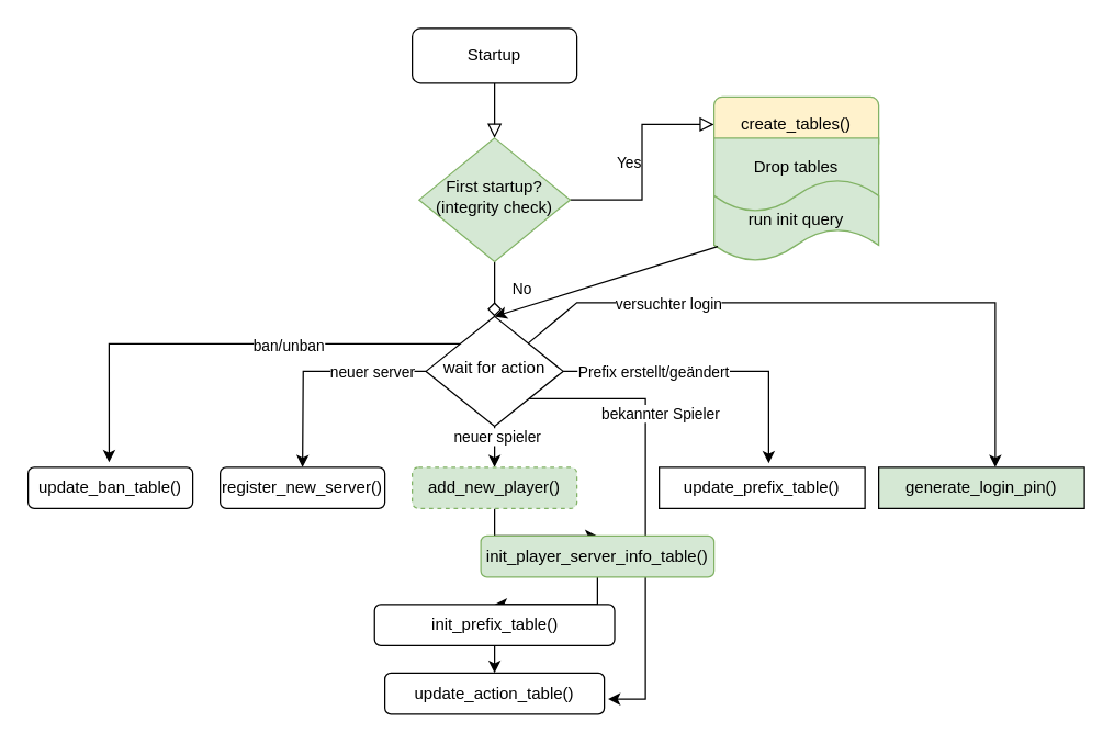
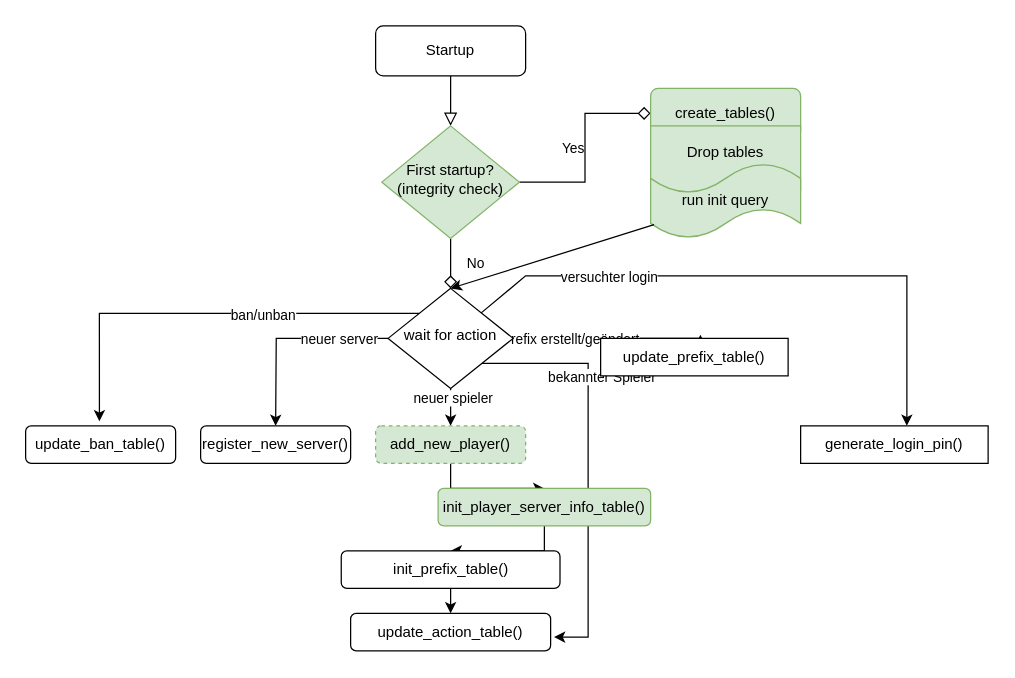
  <mxCell id="0" />
  <mxCell id="1" parent="0" />
  <mxCell id="2" value="" style="rounded=0;html=1;jettySize=auto;orthogonalLoop=1;fontSize=11;endArrow=block;endFill=0;endSize=8;strokeWidth=1;shadow=0;labelBackgroundColor=none;edgeStyle=orthogonalEdgeStyle;" parent="1" source="3" target="6" edge="1"><mxGeometry relative="1" as="geometry" /></mxCell>
  <mxCell id="3" value="&lt;div&gt;Startup&lt;/div&gt;" style="rounded=1;whiteSpace=wrap;html=1;fontSize=12;glass=0;strokeWidth=1;shadow=0;" parent="1" vertex="1"><mxGeometry x="300" y="20" width="120" height="40" as="geometry" /></mxCell>
  <mxCell id="4" value="No" style="rounded=0;html=1;jettySize=auto;orthogonalLoop=1;fontSize=11;endArrow=diamond;endFill=0;endSize=8;strokeWidth=1;shadow=0;labelBackgroundColor=none;edgeStyle=orthogonalEdgeStyle;" parent="1" source="6" target="18" edge="1"><mxGeometry y="20" relative="1" as="geometry"><mxPoint as="offset" /><Array as="points"><mxPoint x="360" y="190" /></Array></mxGeometry></mxCell>
- <mxCell id="5" value="Yes" style="edgeStyle=orthogonalEdgeStyle;rounded=0;html=1;jettySize=auto;orthogonalLoop=1;fontSize=11;endArrow=block;endFill=0;endSize=8;strokeWidth=1;shadow=0;labelBackgroundColor=none;" parent="1" source="6" target="7" edge="1"><mxGeometry y="10" relative="1" as="geometry"><mxPoint as="offset" /></mxGeometry></mxCell>
+ <mxCell id="5" value="Yes" style="edgeStyle=orthogonalEdgeStyle;rounded=0;html=1;jettySize=auto;orthogonalLoop=1;fontSize=11;endArrow=diamond;endFill=0;endSize=8;strokeWidth=1;shadow=0;labelBackgroundColor=none;" parent="1" source="6" target="7" edge="1"><mxGeometry y="10" relative="1" as="geometry"><mxPoint as="offset" /></mxGeometry></mxCell>
  <mxCell id="6" value="&lt;div&gt;First startup?&lt;/div&gt;&lt;div&gt;(integrity check)&lt;br&gt;&lt;/div&gt;" style="rhombus;whiteSpace=wrap;html=1;shadow=0;fontFamily=Helvetica;fontSize=12;align=center;strokeWidth=1;spacing=6;spacingTop=-4;fillColor=#d5e8d4;strokeColor=#82b366;" parent="1" vertex="1"><mxGeometry x="305" y="100" width="110" height="90" as="geometry" /></mxCell>
- <mxCell id="7" value="&lt;div&gt;create_tables()&lt;/div&gt;" style="rounded=1;whiteSpace=wrap;html=1;fontSize=12;glass=0;strokeWidth=1;shadow=0;fillColor=#fff2cc;strokeColor=#82b366;" parent="1" vertex="1"><mxGeometry x="520" y="70" width="120" height="40" as="geometry" /></mxCell>
+ <mxCell id="7" value="&lt;div&gt;create_tables()&lt;/div&gt;" style="rounded=1;whiteSpace=wrap;html=1;fontSize=12;glass=0;strokeWidth=1;shadow=0;fillColor=#d5e8d4;strokeColor=#82b366;" parent="1" vertex="1"><mxGeometry x="520" y="70" width="120" height="40" as="geometry" /></mxCell>
  <mxCell id="8" style="edgeStyle=orthogonalEdgeStyle;rounded=0;orthogonalLoop=1;jettySize=auto;html=1;exitX=0;exitY=0.5;exitDx=0;exitDy=0;" edge="1" parent="1" source="18"><mxGeometry relative="1" as="geometry"><mxPoint x="220" y="340" as="targetPoint" /></mxGeometry></mxCell>
  <mxCell id="9" value="neuer server" style="edgeLabel;html=1;align=center;verticalAlign=middle;resizable=0;points=[];" vertex="1" connectable="0" parent="8"><mxGeometry x="-0.049" relative="1" as="geometry"><mxPoint x="36" as="offset" /></mxGeometry></mxCell>
  <mxCell id="10" style="edgeStyle=orthogonalEdgeStyle;rounded=0;orthogonalLoop=1;jettySize=auto;html=1;exitX=0.5;exitY=1;exitDx=0;exitDy=0;entryX=0.5;entryY=0;entryDx=0;entryDy=0;" edge="1" parent="1" source="18" target="23"><mxGeometry relative="1" as="geometry"><mxPoint x="360" y="340" as="targetPoint" /></mxGeometry></mxCell>
  <mxCell id="11" value="neuer spieler" style="edgeLabel;html=1;align=center;verticalAlign=middle;resizable=0;points=[];" vertex="1" connectable="0" parent="10"><mxGeometry x="-0.559" y="1" relative="1" as="geometry"><mxPoint as="offset" /></mxGeometry></mxCell>
  <mxCell id="12" style="edgeStyle=orthogonalEdgeStyle;rounded=0;orthogonalLoop=1;jettySize=auto;html=1;exitX=1;exitY=1;exitDx=0;exitDy=0;entryX=1.017;entryY=0.633;entryDx=0;entryDy=0;entryPerimeter=0;" edge="1" parent="1" source="18" target="29"><mxGeometry relative="1" as="geometry"><mxPoint x="540" y="510" as="targetPoint" /><Array as="points"><mxPoint x="470" y="290" /><mxPoint x="470" y="509" /></Array></mxGeometry></mxCell>
  <mxCell id="13" value="bekannter Spieler" style="edgeLabel;html=1;align=center;verticalAlign=middle;resizable=0;points=[];" vertex="1" connectable="0" parent="12"><mxGeometry x="-0.043" y="1" relative="1" as="geometry"><mxPoint x="9" y="-64" as="offset" /></mxGeometry></mxCell>
  <mxCell id="14" style="edgeStyle=orthogonalEdgeStyle;rounded=0;orthogonalLoop=1;jettySize=auto;html=1;exitX=1;exitY=0.5;exitDx=0;exitDy=0;entryX=0.532;entryY=-0.098;entryDx=0;entryDy=0;entryPerimeter=0;" edge="1" parent="1" source="18" target="30"><mxGeometry relative="1" as="geometry"><mxPoint x="620" y="310" as="targetPoint" /><Array as="points"><mxPoint x="560" y="270" /></Array></mxGeometry></mxCell>
  <mxCell id="15" value="Prefix erstellt/geändert" style="edgeLabel;html=1;align=center;verticalAlign=middle;resizable=0;points=[];" vertex="1" connectable="0" parent="14"><mxGeometry x="-0.405" relative="1" as="geometry"><mxPoint as="offset" /></mxGeometry></mxCell>
  <mxCell id="16" style="edgeStyle=orthogonalEdgeStyle;rounded=0;orthogonalLoop=1;jettySize=auto;html=1;exitX=0;exitY=0;exitDx=0;exitDy=0;entryX=0.492;entryY=-0.121;entryDx=0;entryDy=0;entryPerimeter=0;" edge="1" parent="1" source="18" target="35"><mxGeometry relative="1" as="geometry"><mxPoint x="120" y="375" as="targetPoint" /></mxGeometry></mxCell>
  <mxCell id="17" value="ban/unban" style="edgeLabel;html=1;align=center;verticalAlign=middle;resizable=0;points=[];" vertex="1" connectable="0" parent="16"><mxGeometry x="-0.185" y="1" relative="1" as="geometry"><mxPoint x="14" as="offset" /></mxGeometry></mxCell>
  <mxCell id="18" value="&lt;div&gt;wait for action&lt;/div&gt;" style="rhombus;whiteSpace=wrap;html=1;shadow=0;fontFamily=Helvetica;fontSize=12;align=center;strokeWidth=1;spacing=6;spacingTop=-4;" parent="1" vertex="1"><mxGeometry x="310" y="230" width="100" height="80" as="geometry" /></mxCell>
  <mxCell id="19" value="&lt;div&gt;Drop tables&lt;/div&gt;" style="shape=document;whiteSpace=wrap;html=1;boundedLbl=1;fillColor=#d5e8d4;strokeColor=#82b366;" vertex="1" parent="1"><mxGeometry x="520" y="100" width="120" height="60" as="geometry" /></mxCell>
  <mxCell id="20" value="run init query" style="shape=tape;whiteSpace=wrap;html=1;fillColor=#d5e8d4;strokeColor=#82b366;" vertex="1" parent="1"><mxGeometry x="520" y="130" width="120" height="60" as="geometry" /></mxCell>
  <mxCell id="21" value="register_new_server()" style="rounded=1;whiteSpace=wrap;html=1;" vertex="1" parent="1"><mxGeometry x="160" y="340" width="120" height="30" as="geometry" /></mxCell>
  <mxCell id="22" value="" style="edgeStyle=orthogonalEdgeStyle;rounded=0;orthogonalLoop=1;jettySize=auto;html=1;" edge="1" parent="1" source="23" target="26"><mxGeometry relative="1" as="geometry" /></mxCell>
  <mxCell id="23" value="add_new_player()" style="rounded=1;whiteSpace=wrap;html=1;fillColor=#d5e8d4;strokeColor=#82b366;dashed=1;" vertex="1" parent="1"><mxGeometry x="300" y="340" width="120" height="30" as="geometry" /></mxCell>
  <mxCell id="24" style="edgeStyle=orthogonalEdgeStyle;rounded=0;orthogonalLoop=1;jettySize=auto;html=1;exitX=0.5;exitY=1;exitDx=0;exitDy=0;" edge="1" parent="1" source="23" target="23"><mxGeometry relative="1" as="geometry" /></mxCell>
  <mxCell id="25" value="" style="edgeStyle=orthogonalEdgeStyle;rounded=0;orthogonalLoop=1;jettySize=auto;html=1;" edge="1" parent="1" source="26" target="28"><mxGeometry relative="1" as="geometry" /></mxCell>
  <mxCell id="26" value="init_player_server_info_table()" style="whiteSpace=wrap;html=1;rounded=1;fillColor=#d5e8d4;strokeColor=#82b366;" vertex="1" parent="1"><mxGeometry x="350" y="390" width="170" height="30" as="geometry" /></mxCell>
  <mxCell id="27" value="" style="edgeStyle=orthogonalEdgeStyle;rounded=0;orthogonalLoop=1;jettySize=auto;html=1;" edge="1" parent="1" source="28"><mxGeometry relative="1" as="geometry"><mxPoint x="360" y="490" as="targetPoint" /></mxGeometry></mxCell>
  <mxCell id="28" value="init_prefix_table()" style="whiteSpace=wrap;html=1;rounded=1;" vertex="1" parent="1"><mxGeometry x="272.5" y="440" width="175" height="30" as="geometry" /></mxCell>
  <mxCell id="29" value="update_action_table()" style="rounded=1;whiteSpace=wrap;html=1;" vertex="1" parent="1"><mxGeometry x="280" y="490" width="160" height="30" as="geometry" /></mxCell>
- <mxCell id="30" value="update_prefix_table()" style="rounded=0;whiteSpace=wrap;html=1;" vertex="1" parent="1"><mxGeometry x="480" y="340" width="150" height="30" as="geometry" /></mxCell>
+ <mxCell id="30" value="update_prefix_table()" style="rounded=0;whiteSpace=wrap;html=1;" vertex="1" parent="1"><mxGeometry x="480" y="270" width="150" height="30" as="geometry" /></mxCell>
  <mxCell id="31" value="" style="endArrow=classic;html=1;rounded=0;exitX=0.023;exitY=0.817;exitDx=0;exitDy=0;exitPerimeter=0;entryX=0.5;entryY=0;entryDx=0;entryDy=0;" edge="1" parent="1" source="20" target="18"><mxGeometry width="50" height="50" relative="1" as="geometry"><mxPoint x="430" y="300" as="sourcePoint" /><mxPoint x="480" y="250" as="targetPoint" /></mxGeometry></mxCell>
  <mxCell id="32" value="" style="endArrow=classic;html=1;rounded=0;" edge="1" parent="1" source="18"><mxGeometry width="50" height="50" relative="1" as="geometry"><mxPoint x="410" y="250" as="sourcePoint" /><mxPoint x="725" y="340" as="targetPoint" /><Array as="points"><mxPoint x="420" y="220" /><mxPoint x="725" y="220" /><mxPoint x="725" y="340" /></Array></mxGeometry></mxCell>
  <mxCell id="33" value="versuchter login" style="edgeLabel;html=1;align=center;verticalAlign=middle;resizable=0;points=[];" vertex="1" connectable="0" parent="32"><mxGeometry x="-0.519" relative="1" as="geometry"><mxPoint as="offset" /></mxGeometry></mxCell>
- <mxCell id="34" value="&lt;div&gt;generate_login_pin()&lt;/div&gt;" style="rounded=0;whiteSpace=wrap;html=1;fillColor=#d5e8d4;" vertex="1" parent="1"><mxGeometry x="640" y="340" width="150" height="30" as="geometry" /></mxCell>
+ <mxCell id="34" value="&lt;div&gt;generate_login_pin()&lt;/div&gt;" style="rounded=0;whiteSpace=wrap;html=1;" vertex="1" parent="1"><mxGeometry x="640" y="340" width="150" height="30" as="geometry" /></mxCell>
  <mxCell id="35" value="update_ban_table()" style="rounded=1;whiteSpace=wrap;html=1;" vertex="1" parent="1"><mxGeometry x="20" y="340" width="120" height="30" as="geometry" /></mxCell>
